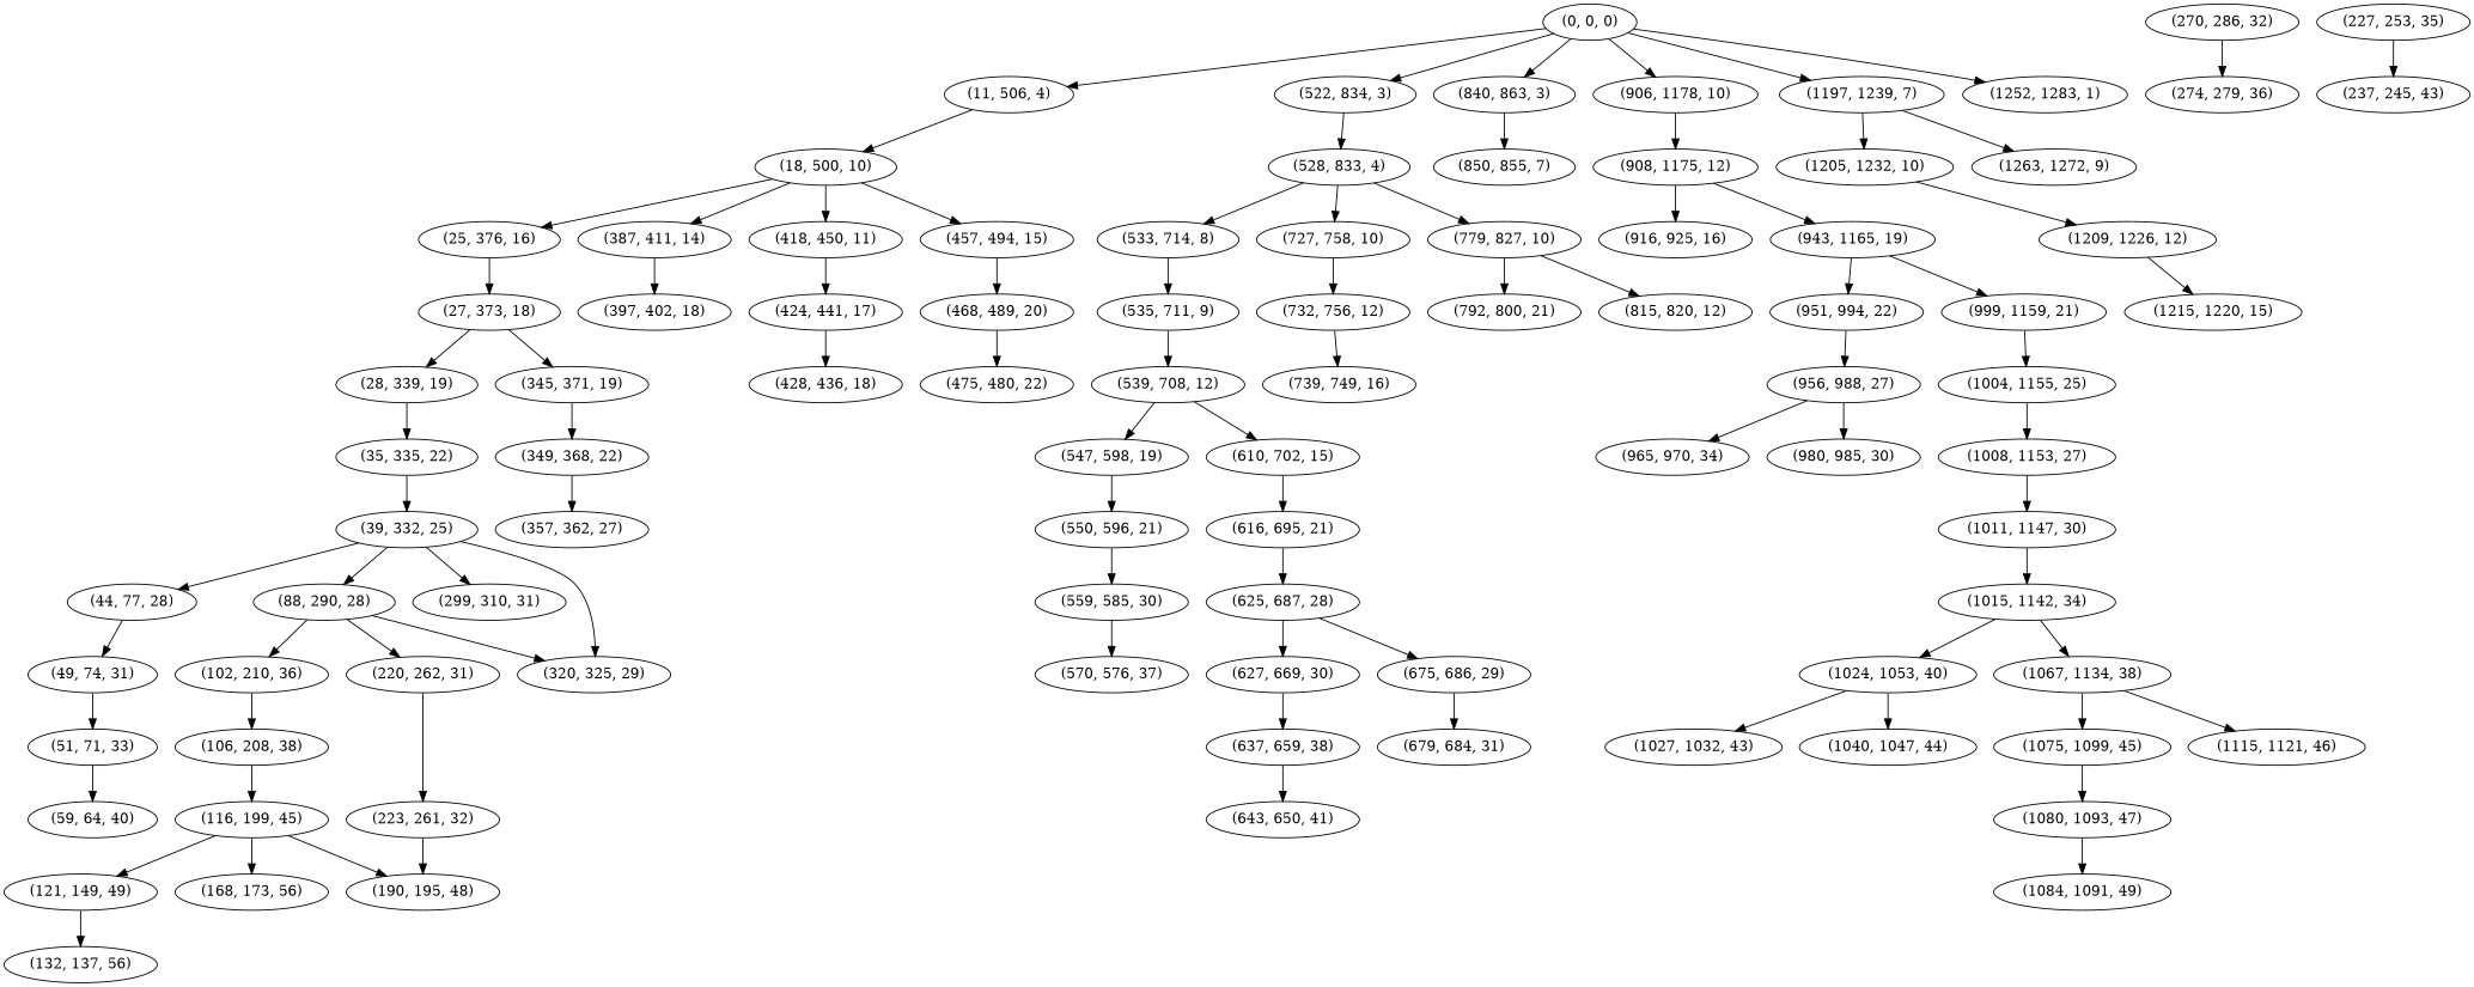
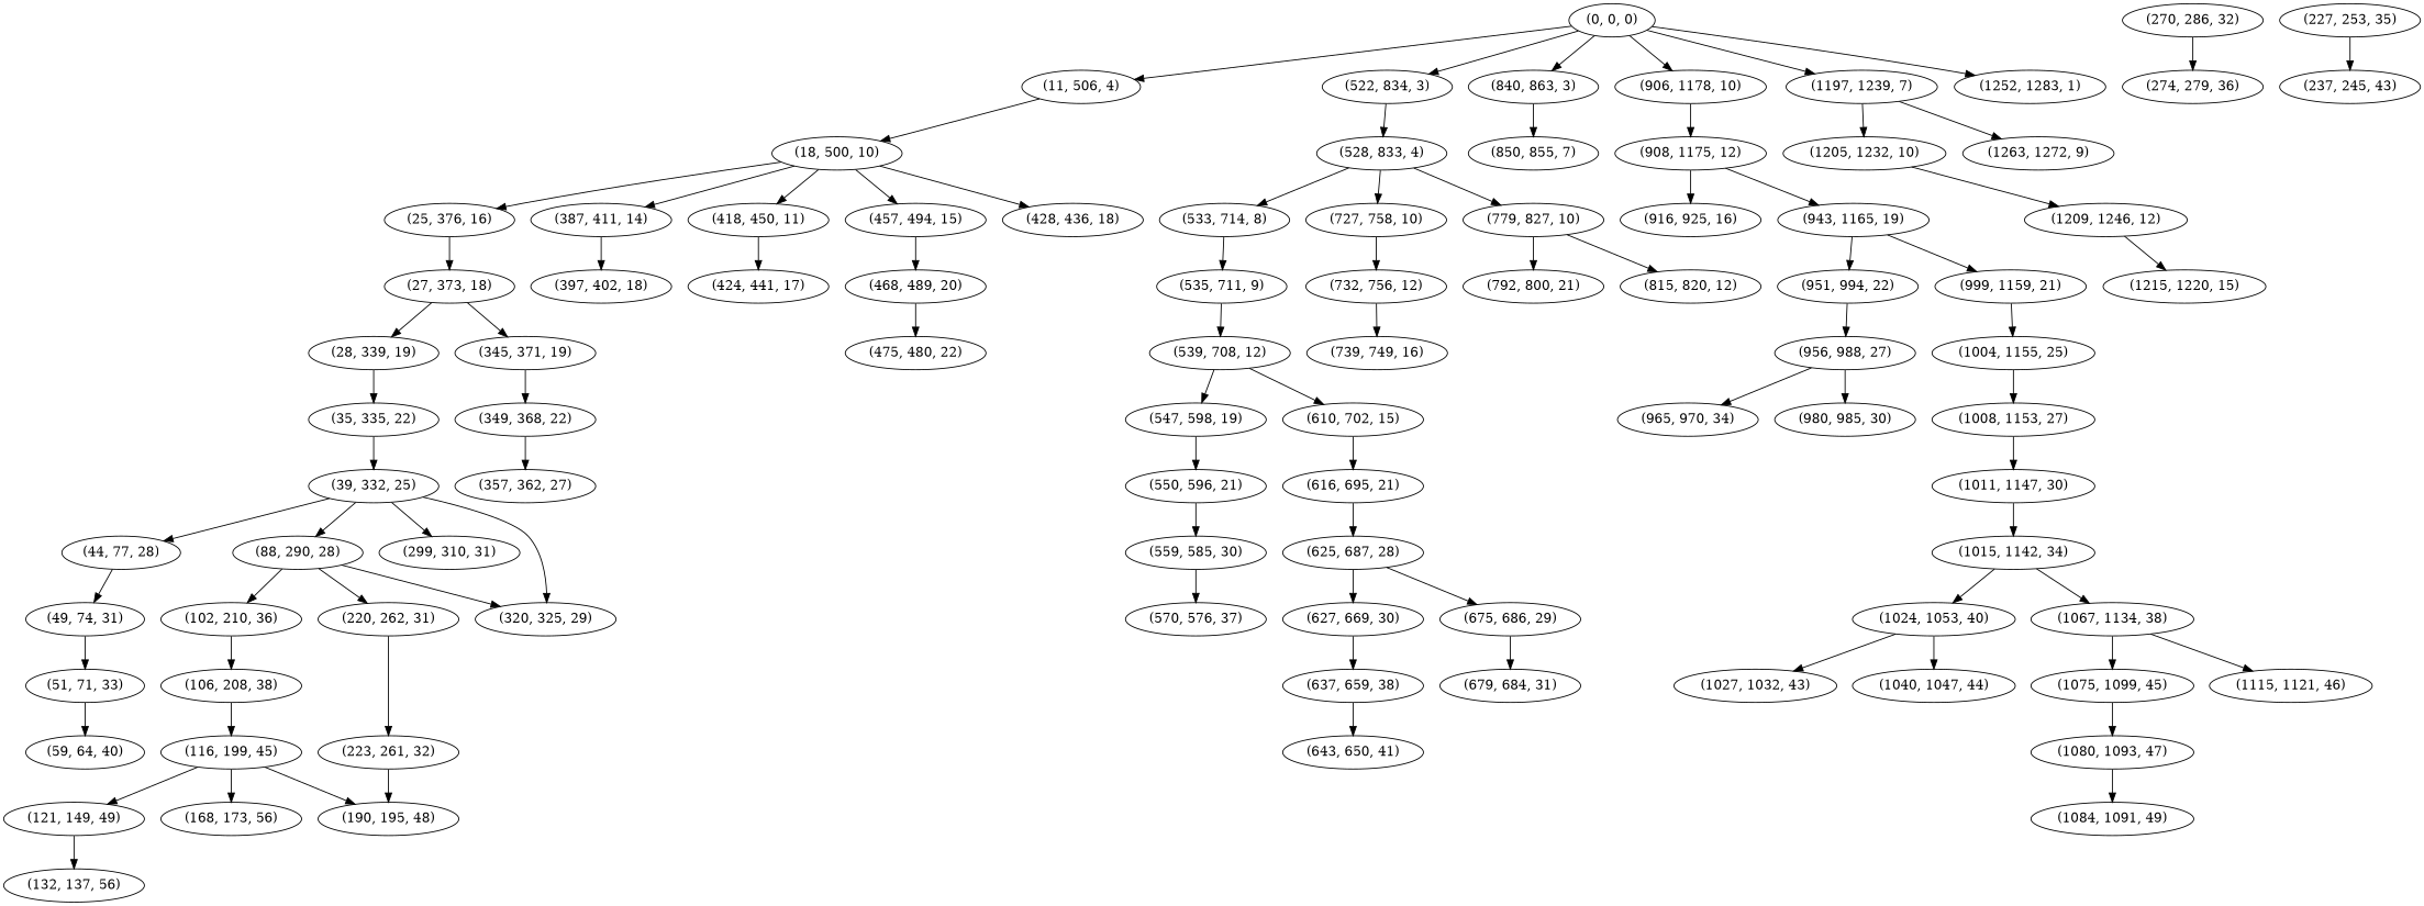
  digraph {
    "(0, 0, 0)"
    "(11, 506, 4)"
    "(522, 834, 3)"
    "(840, 863, 3)"
    "(906, 1178, 10)"
    "(1197, 1239, 7)"
    "(1252, 1283, 1)"
    "(18, 500, 10)"
    "(528, 833, 4)"
    "(850, 855, 7)"
    "(908, 1175, 12)"
    "(1205, 1232, 10)"
    "(1263, 1272, 9)"
    "(25, 376, 16)"
    "(387, 411, 14)"
    "(418, 450, 11)"
    "(457, 494, 15)"
    "(27, 373, 18)"
    "(397, 402, 18)"
    "(424, 441, 17)"
    "(468, 489, 20)"
    "(28, 339, 19)"
    "(345, 371, 19)"
    "(35, 335, 22)"
    "(349, 368, 22)"
    "(39, 332, 25)"
    "(44, 77, 28)"
    "(88, 290, 28)"
    "(299, 310, 31)"
    "(320, 325, 29)"
    "(49, 74, 31)"
    "(102, 210, 36)"
    "(220, 262, 31)"
    "(51, 71, 33)"
    "(59, 64, 40)"
    "(106, 208, 38)"
    "(223, 261, 32)"
    "(270, 286, 32)"
    "(274, 279, 36)"
    "(116, 199, 45)"
    "(121, 149, 49)"
    "(168, 173, 56)"
    "(190, 195, 48)"
    "(132, 137, 56)"
    "(227, 253, 35)"
    "(237, 245, 43)"
    "(357, 362, 27)"
    "(428, 436, 18)"
    "(475, 480, 22)"
    "(533, 714, 8)"
    "(727, 758, 10)"
    "(779, 827, 10)"
    "(535, 711, 9)"
    "(732, 756, 12)"
    "(792, 800, 21)"
    "(815, 820, 12)"
    "(539, 708, 12)"
    "(547, 598, 19)"
    "(610, 702, 15)"
    "(550, 596, 21)"
    "(616, 695, 21)"
    "(559, 585, 30)"
    "(570, 576, 37)"
    "(625, 687, 28)"
    "(627, 669, 30)"
    "(675, 686, 29)"
    "(637, 659, 38)"
    "(679, 684, 31)"
    "(643, 650, 41)"
    "(739, 749, 16)"
    "(916, 925, 16)"
    "(943, 1165, 19)"
    "(951, 994, 22)"
    "(999, 1159, 21)"
    "(956, 988, 27)"
    "(1004, 1155, 25)"
    "(965, 970, 34)"
    "(980, 985, 30)"
    "(1008, 1153, 27)"
    "(1011, 1147, 30)"
    "(1015, 1142, 34)"
    "(1024, 1053, 40)"
    "(1067, 1134, 38)"
    "(1027, 1032, 43)"
    "(1040, 1047, 44)"
    "(1075, 1099, 45)"
    "(1115, 1121, 46)"
    "(1080, 1093, 47)"
    "(1084, 1091, 49)"
-   "(1209, 1226, 12)"
+   "(1209, 1226, 12)" [label="(1209, 1246, 12)"]
    "(1215, 1220, 15)"
    "(0, 0, 0)" -> "(11, 506, 4)"
    "(0, 0, 0)" -> "(522, 834, 3)"
    "(0, 0, 0)" -> "(840, 863, 3)"
    "(0, 0, 0)" -> "(906, 1178, 10)"
    "(0, 0, 0)" -> "(1197, 1239, 7)"
    "(0, 0, 0)" -> "(1252, 1283, 1)"
    "(11, 506, 4)" -> "(18, 500, 10)"
    "(522, 834, 3)" -> "(528, 833, 4)"
    "(840, 863, 3)" -> "(850, 855, 7)"
    "(906, 1178, 10)" -> "(908, 1175, 12)"
    "(1197, 1239, 7)" -> "(1205, 1232, 10)"
    "(1197, 1239, 7)" -> "(1263, 1272, 9)"
    "(18, 500, 10)" -> "(25, 376, 16)"
    "(18, 500, 10)" -> "(387, 411, 14)"
    "(18, 500, 10)" -> "(418, 450, 11)"
    "(18, 500, 10)" -> "(457, 494, 15)"
    "(528, 833, 4)" -> "(533, 714, 8)"
    "(528, 833, 4)" -> "(727, 758, 10)"
    "(528, 833, 4)" -> "(779, 827, 10)"
    "(908, 1175, 12)" -> "(916, 925, 16)"
    "(908, 1175, 12)" -> "(943, 1165, 19)"
    "(1205, 1232, 10)" -> "(1209, 1226, 12)"
    "(25, 376, 16)" -> "(27, 373, 18)"
    "(387, 411, 14)" -> "(397, 402, 18)"
    "(418, 450, 11)" -> "(424, 441, 17)"
    "(457, 494, 15)" -> "(468, 489, 20)"
    "(27, 373, 18)" -> "(28, 339, 19)"
    "(27, 373, 18)" -> "(345, 371, 19)"
-   "(424, 441, 17)" -> "(428, 436, 18)"
+   "(18, 500, 10)" -> "(428, 436, 18)"
    "(468, 489, 20)" -> "(475, 480, 22)"
    "(28, 339, 19)" -> "(35, 335, 22)"
    "(345, 371, 19)" -> "(349, 368, 22)"
    "(35, 335, 22)" -> "(39, 332, 25)"
    "(349, 368, 22)" -> "(357, 362, 27)"
    "(39, 332, 25)" -> "(44, 77, 28)"
    "(39, 332, 25)" -> "(88, 290, 28)"
    "(39, 332, 25)" -> "(299, 310, 31)"
    "(39, 332, 25)" -> "(320, 325, 29)"
    "(44, 77, 28)" -> "(49, 74, 31)"
    "(88, 290, 28)" -> "(320, 325, 29)"
    "(88, 290, 28)" -> "(102, 210, 36)"
    "(88, 290, 28)" -> "(220, 262, 31)"
    "(49, 74, 31)" -> "(51, 71, 33)"
    "(102, 210, 36)" -> "(106, 208, 38)"
    "(220, 262, 31)" -> "(223, 261, 32)"
    "(51, 71, 33)" -> "(59, 64, 40)"
    "(106, 208, 38)" -> "(116, 199, 45)"
    "(223, 261, 32)" -> "(190, 195, 48)"
    "(270, 286, 32)" -> "(274, 279, 36)"
    "(116, 199, 45)" -> "(121, 149, 49)"
    "(116, 199, 45)" -> "(168, 173, 56)"
    "(116, 199, 45)" -> "(190, 195, 48)"
    "(121, 149, 49)" -> "(132, 137, 56)"
    "(227, 253, 35)" -> "(237, 245, 43)"
    "(533, 714, 8)" -> "(535, 711, 9)"
    "(727, 758, 10)" -> "(732, 756, 12)"
    "(779, 827, 10)" -> "(792, 800, 21)"
    "(779, 827, 10)" -> "(815, 820, 12)"
    "(535, 711, 9)" -> "(539, 708, 12)"
    "(732, 756, 12)" -> "(739, 749, 16)"
    "(539, 708, 12)" -> "(547, 598, 19)"
    "(539, 708, 12)" -> "(610, 702, 15)"
    "(547, 598, 19)" -> "(550, 596, 21)"
    "(610, 702, 15)" -> "(616, 695, 21)"
    "(550, 596, 21)" -> "(559, 585, 30)"
    "(616, 695, 21)" -> "(625, 687, 28)"
    "(559, 585, 30)" -> "(570, 576, 37)"
    "(625, 687, 28)" -> "(627, 669, 30)"
    "(625, 687, 28)" -> "(675, 686, 29)"
    "(627, 669, 30)" -> "(637, 659, 38)"
    "(675, 686, 29)" -> "(679, 684, 31)"
    "(637, 659, 38)" -> "(643, 650, 41)"
    "(943, 1165, 19)" -> "(951, 994, 22)"
    "(943, 1165, 19)" -> "(999, 1159, 21)"
    "(951, 994, 22)" -> "(956, 988, 27)"
    "(999, 1159, 21)" -> "(1004, 1155, 25)"
    "(956, 988, 27)" -> "(965, 970, 34)"
    "(956, 988, 27)" -> "(980, 985, 30)"
    "(1004, 1155, 25)" -> "(1008, 1153, 27)"
    "(1008, 1153, 27)" -> "(1011, 1147, 30)"
    "(1011, 1147, 30)" -> "(1015, 1142, 34)"
    "(1015, 1142, 34)" -> "(1024, 1053, 40)"
    "(1015, 1142, 34)" -> "(1067, 1134, 38)"
    "(1024, 1053, 40)" -> "(1027, 1032, 43)"
    "(1024, 1053, 40)" -> "(1040, 1047, 44)"
    "(1067, 1134, 38)" -> "(1075, 1099, 45)"
    "(1067, 1134, 38)" -> "(1115, 1121, 46)"
    "(1075, 1099, 45)" -> "(1080, 1093, 47)"
    "(1080, 1093, 47)" -> "(1084, 1091, 49)"
    "(1209, 1226, 12)" -> "(1215, 1220, 15)"
  }
